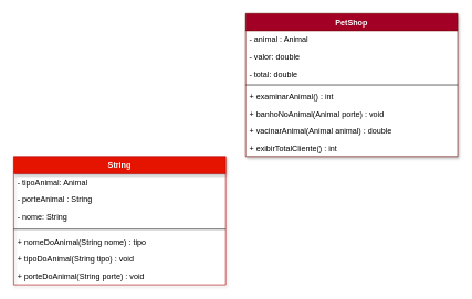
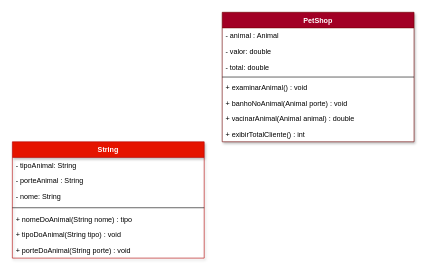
  <mxCell id="0" />
  <mxCell id="1" parent="0" />
  <mxCell id="2" value="String" style="swimlane;fontStyle=1;align=center;verticalAlign=top;childLayout=stackLayout;horizontal=1;startSize=26;horizontalStack=0;resizeParent=1;resizeParentMax=0;resizeLast=0;collapsible=1;marginBottom=0;fillColor=#e51400;strokeColor=#B20000;fontColor=#ffffff;rounded=0;shadow=1;" parent="1" vertex="1"><mxGeometry x="20" y="236" width="320" height="194" as="geometry" /></mxCell>
- <mxCell id="3" value="- tipoAnimal: Animal&#10;" style="text;strokeColor=none;fillColor=none;align=left;verticalAlign=top;spacingLeft=4;spacingRight=4;overflow=hidden;rotatable=0;points=[[0,0.5],[1,0.5]];portConstraint=eastwest;" parent="2" vertex="1"><mxGeometry y="26" width="320" height="26" as="geometry" /></mxCell>
+ <mxCell id="3" value="- tipoAnimal: String&#10;" style="text;strokeColor=none;fillColor=none;align=left;verticalAlign=top;spacingLeft=4;spacingRight=4;overflow=hidden;rotatable=0;points=[[0,0.5],[1,0.5]];portConstraint=eastwest;" parent="2" vertex="1"><mxGeometry y="26" width="320" height="26" as="geometry" /></mxCell>
  <mxCell id="4" value="- porteAnimal : String&#10;" style="text;strokeColor=none;fillColor=none;align=left;verticalAlign=top;spacingLeft=4;spacingRight=4;overflow=hidden;rotatable=0;points=[[0,0.5],[1,0.5]];portConstraint=eastwest;" parent="2" vertex="1"><mxGeometry y="52" width="320" height="26" as="geometry" /></mxCell>
  <mxCell id="5" value="- nome: String&#10;" style="text;strokeColor=none;fillColor=none;align=left;verticalAlign=top;spacingLeft=4;spacingRight=4;overflow=hidden;rotatable=0;points=[[0,0.5],[1,0.5]];portConstraint=eastwest;" parent="2" vertex="1"><mxGeometry y="78" width="320" height="26" as="geometry" /></mxCell>
  <mxCell id="6" value="" style="line;strokeWidth=1;fillColor=none;align=left;verticalAlign=middle;spacingTop=-1;spacingLeft=3;spacingRight=3;rotatable=0;labelPosition=right;points=[];portConstraint=eastwest;" parent="2" vertex="1"><mxGeometry y="104" width="320" height="12" as="geometry" /></mxCell>
  <mxCell id="7" value="+ nomeDoAnimal(String nome) : tipo" style="text;strokeColor=none;fillColor=none;align=left;verticalAlign=top;spacingLeft=4;spacingRight=4;overflow=hidden;rotatable=0;points=[[0,0.5],[1,0.5]];portConstraint=eastwest;" parent="2" vertex="1"><mxGeometry y="116" width="320" height="26" as="geometry" /></mxCell>
  <mxCell id="8" value="+ tipoDoAnimal(String tipo) : void" style="text;strokeColor=none;fillColor=none;align=left;verticalAlign=top;spacingLeft=4;spacingRight=4;overflow=hidden;rotatable=0;points=[[0,0.5],[1,0.5]];portConstraint=eastwest;" parent="2" vertex="1"><mxGeometry y="142" width="320" height="26" as="geometry" /></mxCell>
  <mxCell id="9" value="+ porteDoAnimal(String porte) : void" style="text;strokeColor=none;fillColor=none;align=left;verticalAlign=top;spacingLeft=4;spacingRight=4;overflow=hidden;rotatable=0;points=[[0,0.5],[1,0.5]];portConstraint=eastwest;" parent="2" vertex="1"><mxGeometry y="168" width="320" height="26" as="geometry" /></mxCell>
  <mxCell id="10" value="PetShop&#10;" style="swimlane;fontStyle=1;align=center;verticalAlign=top;childLayout=stackLayout;horizontal=1;startSize=26;horizontalStack=0;resizeParent=1;resizeParentMax=0;resizeLast=0;collapsible=1;marginBottom=0;fillColor=#a20025;strokeColor=#6F0000;fontColor=#ffffff;gradientColor=none;swimlaneFillColor=#ffffff;gradientDirection=north;shadow=1;rounded=0;glass=0;comic=0;" parent="1" vertex="1"><mxGeometry x="370" y="20" width="320" height="216" as="geometry" /></mxCell>
  <mxCell id="11" value="- animal : Animal" style="text;strokeColor=none;fillColor=none;align=left;verticalAlign=top;spacingLeft=4;spacingRight=4;overflow=hidden;rotatable=0;points=[[0,0.5],[1,0.5]];portConstraint=eastwest;" parent="10" vertex="1"><mxGeometry y="26" width="320" height="26" as="geometry" /></mxCell>
  <mxCell id="12" value="- valor: double" style="text;strokeColor=none;fillColor=none;align=left;verticalAlign=top;spacingLeft=4;spacingRight=4;overflow=hidden;rotatable=0;points=[[0,0.5],[1,0.5]];portConstraint=eastwest;" parent="10" vertex="1"><mxGeometry y="52" width="320" height="26" as="geometry" /></mxCell>
  <mxCell id="13" value="- total: double" style="text;strokeColor=none;fillColor=none;align=left;verticalAlign=top;spacingLeft=4;spacingRight=4;overflow=hidden;rotatable=0;points=[[0,0.5],[1,0.5]];portConstraint=eastwest;" parent="10" vertex="1"><mxGeometry y="78" width="320" height="26" as="geometry" /></mxCell>
  <mxCell id="14" value="" style="line;strokeWidth=1;fillColor=none;align=left;verticalAlign=middle;spacingTop=-1;spacingLeft=3;spacingRight=3;rotatable=0;labelPosition=right;points=[];portConstraint=eastwest;" parent="10" vertex="1"><mxGeometry y="104" width="320" height="8" as="geometry" /></mxCell>
- <mxCell id="15" value="+ examinarAnimal() : int &#10;" style="text;strokeColor=none;fillColor=none;align=left;verticalAlign=top;spacingLeft=4;spacingRight=4;overflow=hidden;rotatable=0;points=[[0,0.5],[1,0.5]];portConstraint=eastwest;" parent="10" vertex="1"><mxGeometry y="112" width="320" height="26" as="geometry" /></mxCell>
+ <mxCell id="15" value="+ examinarAnimal() : void &#10;" style="text;strokeColor=none;fillColor=none;align=left;verticalAlign=top;spacingLeft=4;spacingRight=4;overflow=hidden;rotatable=0;points=[[0,0.5],[1,0.5]];portConstraint=eastwest;" parent="10" vertex="1"><mxGeometry y="112" width="320" height="26" as="geometry" /></mxCell>
  <mxCell id="16" value="+ banhoNoAnimal(Animal porte) : void" style="text;strokeColor=none;fillColor=none;align=left;verticalAlign=top;spacingLeft=4;spacingRight=4;overflow=hidden;rotatable=0;points=[[0,0.5],[1,0.5]];portConstraint=eastwest;" parent="10" vertex="1"><mxGeometry y="138" width="320" height="26" as="geometry" /></mxCell>
  <mxCell id="17" value="+ vacinarAnimal(Animal animal) : double" style="text;strokeColor=none;fillColor=none;align=left;verticalAlign=top;spacingLeft=4;spacingRight=4;overflow=hidden;rotatable=0;points=[[0,0.5],[1,0.5]];portConstraint=eastwest;" parent="10" vertex="1"><mxGeometry y="164" width="320" height="26" as="geometry" /></mxCell>
  <mxCell id="18" value="+ exibirTotalCliente() : int " style="text;strokeColor=none;fillColor=none;align=left;verticalAlign=top;spacingLeft=4;spacingRight=4;overflow=hidden;rotatable=0;points=[[0,0.5],[1,0.5]];portConstraint=eastwest;" parent="10" vertex="1"><mxGeometry y="190" width="320" height="26" as="geometry" /></mxCell>
